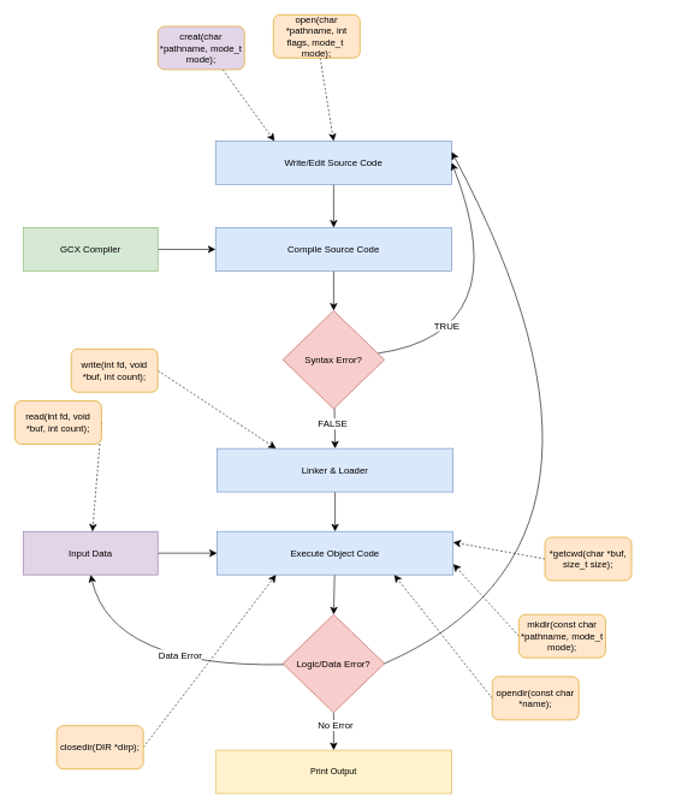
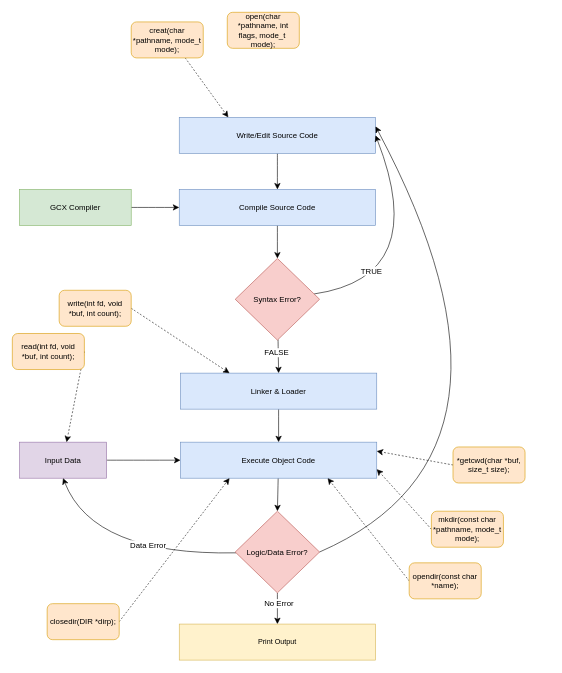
  <mxCell id="0" />
  <mxCell id="1" parent="0" />
  <mxCell id="2" style="edgeStyle=none;curved=1;rounded=0;orthogonalLoop=1;jettySize=auto;html=1;entryX=0.5;entryY=0;entryDx=0;entryDy=0;fontSize=13;startSize=8;endSize=8;" edge="1" parent="1" source="3" target="5"><mxGeometry relative="1" as="geometry" /></mxCell>
  <mxCell id="3" value="Write/Edit Source Code" style="rounded=0;whiteSpace=wrap;html=1;fillColor=#dae8fc;strokeColor=#6c8ebf;fontSize=13;" vertex="1" parent="1"><mxGeometry x="298" y="195" width="327" height="60" as="geometry" /></mxCell>
  <mxCell id="4" style="edgeStyle=none;curved=1;rounded=0;orthogonalLoop=1;jettySize=auto;html=1;entryX=0.5;entryY=0;entryDx=0;entryDy=0;fontSize=13;startSize=8;endSize=8;" edge="1" parent="1" source="5" target="12"><mxGeometry relative="1" as="geometry" /></mxCell>
  <mxCell id="5" value="Compile Source Code" style="rounded=0;whiteSpace=wrap;html=1;fillColor=#dae8fc;strokeColor=#6c8ebf;fontSize=13;" vertex="1" parent="1"><mxGeometry x="298" y="315" width="327" height="60" as="geometry" /></mxCell>
  <mxCell id="6" style="edgeStyle=none;curved=1;rounded=0;orthogonalLoop=1;jettySize=auto;html=1;entryX=0;entryY=0.5;entryDx=0;entryDy=0;fontSize=13;startSize=8;endSize=8;" edge="1" parent="1" source="7" target="5"><mxGeometry relative="1" as="geometry" /></mxCell>
  <mxCell id="7" value="GCX Compiler" style="rounded=0;whiteSpace=wrap;html=1;fillColor=#d5e8d4;strokeColor=#82b366;fontSize=13;" vertex="1" parent="1"><mxGeometry x="32" y="315" width="186" height="60" as="geometry" /></mxCell>
  <mxCell id="8" style="edgeStyle=none;curved=1;rounded=0;orthogonalLoop=1;jettySize=auto;html=1;entryX=1;entryY=0.5;entryDx=0;entryDy=0;fontSize=13;startSize=8;endSize=8;" edge="1" parent="1" source="12" target="3"><mxGeometry relative="1" as="geometry"><Array as="points"><mxPoint x="717" y="461" /></Array></mxGeometry></mxCell>
  <mxCell id="9" value="TRUE" style="edgeLabel;html=1;align=center;verticalAlign=middle;resizable=0;points=[];fontSize=13;" vertex="1" connectable="0" parent="8"><mxGeometry x="-0.56" y="25" relative="1" as="geometry"><mxPoint as="offset" /></mxGeometry></mxCell>
  <mxCell id="10" style="edgeStyle=none;curved=1;rounded=0;orthogonalLoop=1;jettySize=auto;html=1;entryX=0.5;entryY=0;entryDx=0;entryDy=0;fontSize=13;startSize=8;endSize=8;" edge="1" parent="1" source="12" target="14"><mxGeometry relative="1" as="geometry" /></mxCell>
  <mxCell id="11" value="FALSE" style="edgeLabel;html=1;align=center;verticalAlign=middle;resizable=0;points=[];fontSize=13;" vertex="1" connectable="0" parent="10"><mxGeometry x="-0.215" y="-3" relative="1" as="geometry"><mxPoint as="offset" /></mxGeometry></mxCell>
  <mxCell id="12" value="Syntax Error?" style="rhombus;whiteSpace=wrap;html=1;fillColor=#f8cecc;strokeColor=#b85450;fontSize=13;" vertex="1" parent="1"><mxGeometry x="391.25" y="430" width="140.5" height="136" as="geometry" /></mxCell>
  <mxCell id="13" style="edgeStyle=none;curved=1;rounded=0;orthogonalLoop=1;jettySize=auto;html=1;entryX=0.5;entryY=0;entryDx=0;entryDy=0;fontSize=13;startSize=8;endSize=8;" edge="1" parent="1" source="14" target="16"><mxGeometry relative="1" as="geometry" /></mxCell>
  <mxCell id="14" value="Linker &amp;amp; Loader" style="rounded=0;whiteSpace=wrap;html=1;fillColor=#dae8fc;strokeColor=#6c8ebf;fontSize=13;" vertex="1" parent="1"><mxGeometry x="300" y="621" width="327" height="60" as="geometry" /></mxCell>
  <mxCell id="15" style="edgeStyle=none;curved=1;rounded=0;orthogonalLoop=1;jettySize=auto;html=1;entryX=0.5;entryY=0;entryDx=0;entryDy=0;fontSize=13;startSize=8;endSize=8;" edge="1" parent="1" source="16" target="23"><mxGeometry relative="1" as="geometry" /></mxCell>
  <mxCell id="16" value="Execute Object Code" style="rounded=0;whiteSpace=wrap;html=1;fillColor=#dae8fc;strokeColor=#6c8ebf;fontSize=13;" vertex="1" parent="1"><mxGeometry x="300" y="736" width="327" height="60" as="geometry" /></mxCell>
  <mxCell id="17" style="edgeStyle=none;curved=1;rounded=0;orthogonalLoop=1;jettySize=auto;html=1;fontSize=13;startSize=8;endSize=8;" edge="1" parent="1" source="18" target="16"><mxGeometry relative="1" as="geometry" /></mxCell>
- <mxCell id="18" value="Input Data" style="rounded=0;whiteSpace=wrap;html=1;fillColor=#e1d5e7;strokeColor=#9673a6;fontSize=13;" vertex="1" parent="1"><mxGeometry x="32" y="736" width="186" height="60" as="geometry" /></mxCell>
+ <mxCell id="18" value="Input Data" style="rounded=0;whiteSpace=wrap;html=1;fillColor=#e1d5e7;strokeColor=#9673a6;fontSize=13;" vertex="1" parent="1"><mxGeometry x="32" y="736" width="145" height="60" as="geometry" /></mxCell>
  <mxCell id="19" style="edgeStyle=none;curved=1;rounded=0;orthogonalLoop=1;jettySize=auto;html=1;entryX=0.5;entryY=1;entryDx=0;entryDy=0;fontSize=13;startSize=8;endSize=8;" edge="1" parent="1" source="23" target="18"><mxGeometry relative="1" as="geometry"><Array as="points"><mxPoint x="155" y="925" /></Array></mxGeometry></mxCell>
  <mxCell id="20" value="Data Error" style="edgeLabel;html=1;align=center;verticalAlign=middle;resizable=0;points=[];fontSize=13;" vertex="1" connectable="0" parent="19"><mxGeometry x="-0.22" y="-17" relative="1" as="geometry"><mxPoint as="offset" /></mxGeometry></mxCell>
  <mxCell id="21" style="edgeStyle=none;curved=1;rounded=0;orthogonalLoop=1;jettySize=auto;html=1;entryX=0.5;entryY=0;entryDx=0;entryDy=0;fontSize=13;startSize=8;endSize=8;" edge="1" parent="1" source="23" target="24"><mxGeometry relative="1" as="geometry" /></mxCell>
  <mxCell id="22" value="No Error" style="edgeLabel;html=1;align=center;verticalAlign=middle;resizable=0;points=[];fontSize=13;" vertex="1" connectable="0" parent="21"><mxGeometry x="-0.346" y="2" relative="1" as="geometry"><mxPoint as="offset" /></mxGeometry></mxCell>
  <mxCell id="23" value="Logic/Data Error?" style="rhombus;whiteSpace=wrap;html=1;fillColor=#f8cecc;strokeColor=#b85450;fontSize=13;" vertex="1" parent="1"><mxGeometry x="391.25" y="851" width="140.5" height="136" as="geometry" /></mxCell>
  <mxCell id="24" value="Print Output" style="rounded=0;whiteSpace=wrap;html=1;fillColor=#fff2cc;strokeColor=#d6b656;" vertex="1" parent="1"><mxGeometry x="298" y="1039" width="327" height="60" as="geometry" /></mxCell>
  <mxCell id="25" style="edgeStyle=none;curved=1;rounded=0;orthogonalLoop=1;jettySize=auto;html=1;exitX=0.75;exitY=1;exitDx=0;exitDy=0;entryX=0.25;entryY=0;entryDx=0;entryDy=0;fontSize=12;startSize=8;endSize=8;dashed=1;" edge="1" parent="1" source="26" target="3"><mxGeometry relative="1" as="geometry" /></mxCell>
- <mxCell id="26" value="creat(char *pathname, mode_t mode);" style="rounded=1;whiteSpace=wrap;html=1;fontSize=13;fillColor=#e1d5e7;strokeColor=#d79b00;" vertex="1" parent="1"><mxGeometry x="218" y="36" width="120" height="60" as="geometry" /></mxCell>
- <mxCell id="27" style="edgeStyle=none;curved=1;rounded=0;orthogonalLoop=1;jettySize=auto;html=1;entryX=0.5;entryY=0;entryDx=0;entryDy=0;fontSize=12;startSize=8;endSize=8;dashed=1;" edge="1" parent="1" source="28" target="3"><mxGeometry relative="1" as="geometry" /></mxCell>
+ <mxCell id="26" value="creat(char *pathname, mode_t mode);" style="rounded=1;whiteSpace=wrap;html=1;fontSize=13;fillColor=#ffe6cc;strokeColor=#d79b00;" vertex="1" parent="1"><mxGeometry x="218" y="36" width="120" height="60" as="geometry" /></mxCell>
  <mxCell id="28" value="open(char *pathname, int flags, mode_t&amp;nbsp; mode);" style="rounded=1;whiteSpace=wrap;html=1;fontSize=13;fillColor=#ffe6cc;strokeColor=#d79b00;" vertex="1" parent="1"><mxGeometry x="378" y="20" width="120" height="60" as="geometry" /></mxCell>
  <mxCell id="29" style="edgeStyle=none;curved=1;rounded=0;orthogonalLoop=1;jettySize=auto;html=1;exitX=1;exitY=0.5;exitDx=0;exitDy=0;fontSize=12;startSize=8;endSize=8;dashed=1;" edge="1" parent="1" source="30" target="18"><mxGeometry relative="1" as="geometry" /></mxCell>
  <mxCell id="30" value="read(int fd, void *buf, int count);" style="rounded=1;whiteSpace=wrap;html=1;fontSize=13;fillColor=#ffe6cc;strokeColor=#d79b00;" vertex="1" parent="1"><mxGeometry x="20" y="555" width="120" height="60" as="geometry" /></mxCell>
  <mxCell id="31" style="edgeStyle=none;curved=1;rounded=0;orthogonalLoop=1;jettySize=auto;html=1;exitX=1;exitY=0.5;exitDx=0;exitDy=0;entryX=0.25;entryY=0;entryDx=0;entryDy=0;fontSize=12;startSize=8;endSize=8;dashed=1;" edge="1" parent="1" source="32" target="14"><mxGeometry relative="1" as="geometry" /></mxCell>
  <mxCell id="32" value="write(int fd, void *buf, int count);" style="rounded=1;whiteSpace=wrap;html=1;fontSize=13;fillColor=#ffe6cc;strokeColor=#d79b00;" vertex="1" parent="1"><mxGeometry x="98" y="483" width="120" height="60" as="geometry" /></mxCell>
  <mxCell id="33" value="" style="edgeStyle=none;curved=1;rounded=0;orthogonalLoop=1;jettySize=auto;html=1;entryX=1;entryY=0.25;entryDx=0;entryDy=0;fontSize=13;startSize=8;endSize=8;exitX=1;exitY=0.5;exitDx=0;exitDy=0;" edge="1" parent="1" source="23" target="3"><mxGeometry relative="1" as="geometry"><mxPoint x="532" y="919" as="sourcePoint" /><mxPoint x="625" y="225" as="targetPoint" /><Array as="points"><mxPoint x="914" y="752" /></Array></mxGeometry></mxCell>
  <mxCell id="34" style="edgeStyle=none;curved=1;rounded=0;orthogonalLoop=1;jettySize=auto;html=1;exitX=0;exitY=0.5;exitDx=0;exitDy=0;entryX=1;entryY=0.75;entryDx=0;entryDy=0;fontSize=12;startSize=8;endSize=8;dashed=1;" edge="1" parent="1" source="35" target="16"><mxGeometry relative="1" as="geometry" /></mxCell>
  <mxCell id="35" value="mkdir(const char *pathname, mode_t mode);" style="rounded=1;whiteSpace=wrap;html=1;fontSize=13;fillColor=#ffe6cc;strokeColor=#d79b00;" vertex="1" parent="1"><mxGeometry x="718" y="851" width="120" height="60" as="geometry" /></mxCell>
  <mxCell id="36" style="edgeStyle=none;curved=1;rounded=0;orthogonalLoop=1;jettySize=auto;html=1;exitX=0;exitY=0.5;exitDx=0;exitDy=0;entryX=0.75;entryY=1;entryDx=0;entryDy=0;fontSize=12;startSize=8;endSize=8;dashed=1;" edge="1" parent="1" source="37" target="16"><mxGeometry relative="1" as="geometry" /></mxCell>
  <mxCell id="37" value="opendir(const char *name);" style="rounded=1;whiteSpace=wrap;html=1;fontSize=13;fillColor=#ffe6cc;strokeColor=#d79b00;" vertex="1" parent="1"><mxGeometry x="681" y="937" width="120" height="60" as="geometry" /></mxCell>
  <mxCell id="38" style="edgeStyle=none;curved=1;rounded=0;orthogonalLoop=1;jettySize=auto;html=1;exitX=0;exitY=0.5;exitDx=0;exitDy=0;entryX=1;entryY=0.25;entryDx=0;entryDy=0;fontSize=12;startSize=8;endSize=8;dashed=1;" edge="1" parent="1" source="39" target="16"><mxGeometry relative="1" as="geometry" /></mxCell>
  <mxCell id="39" value="*getcwd(char *buf, size_t size);" style="rounded=1;whiteSpace=wrap;html=1;fontSize=13;fillColor=#ffe6cc;strokeColor=#d79b00;" vertex="1" parent="1"><mxGeometry x="754" y="744" width="120" height="60" as="geometry" /></mxCell>
  <mxCell id="40" style="edgeStyle=none;curved=1;rounded=0;orthogonalLoop=1;jettySize=auto;html=1;exitX=1;exitY=0.5;exitDx=0;exitDy=0;entryX=0.25;entryY=1;entryDx=0;entryDy=0;fontSize=12;startSize=8;endSize=8;dashed=1;" edge="1" parent="1" source="41" target="16"><mxGeometry relative="1" as="geometry" /></mxCell>
  <mxCell id="41" value="closedir(DIR *dirp);" style="rounded=1;whiteSpace=wrap;html=1;fontSize=13;fillColor=#ffe6cc;strokeColor=#d79b00;" vertex="1" parent="1"><mxGeometry x="78" y="1005" width="120" height="60" as="geometry" /></mxCell>
